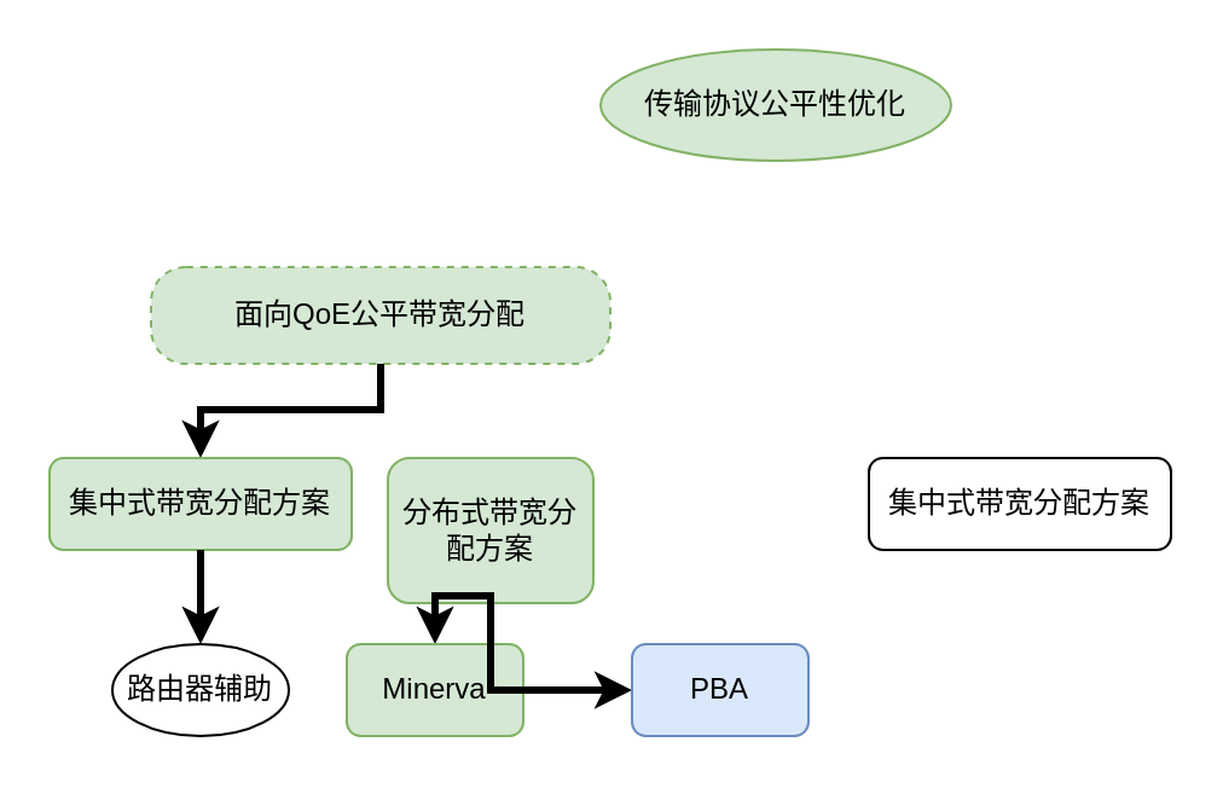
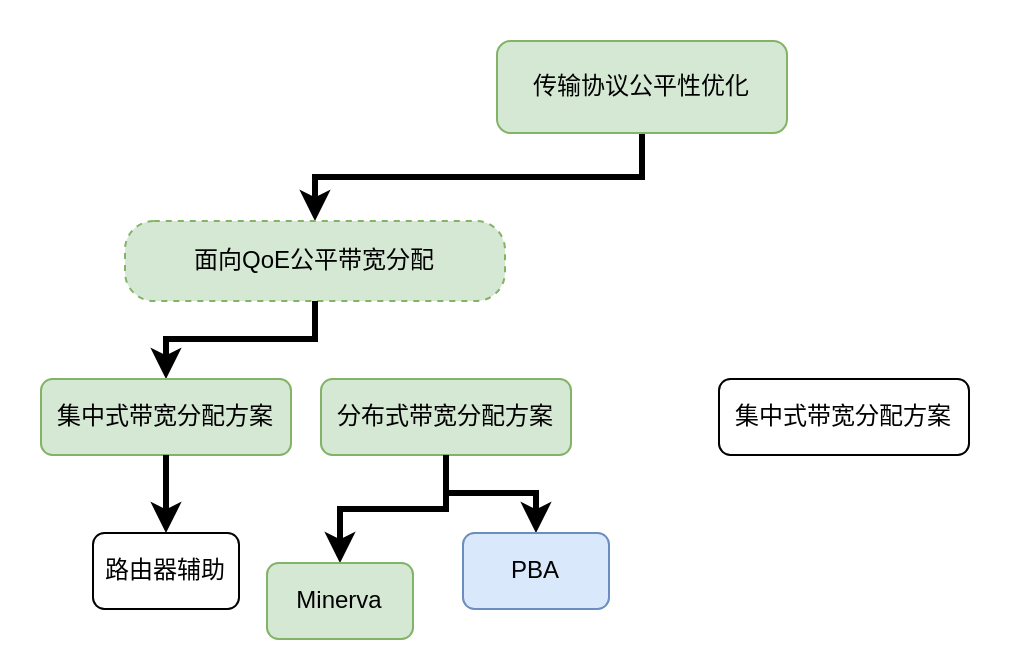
  <mxCell id="0" />
  <mxCell id="1" parent="0" />
- <mxCell id="3" value="传输协议公平性优化" style="ellipse;whiteSpace=wrap;html=1;fillColor=#d5e8d4;strokeColor=#82b366;" vertex="1" parent="1"><mxGeometry x="248" y="20" width="145" height="46" as="geometry" /></mxCell>
+ <mxCell id="2" style="edgeStyle=orthogonalEdgeStyle;rounded=0;orthogonalLoop=1;jettySize=auto;html=1;exitX=0.5;exitY=1;exitDx=0;exitDy=0;entryX=0.5;entryY=0;entryDx=0;entryDy=0;strokeWidth=3;" edge="1" parent="1" source="3" target="4"><mxGeometry relative="1" as="geometry" /></mxCell>
+ <mxCell id="3" value="传输协议公平性优化" style="rounded=1;whiteSpace=wrap;html=1;fillColor=#d5e8d4;strokeColor=#82b366;" vertex="1" parent="1"><mxGeometry x="248" y="20" width="145" height="46" as="geometry" /></mxCell>
  <mxCell id="4" value="面向QoE公平带宽分配" style="rounded=1;whiteSpace=wrap;html=1;arcSize=36;fillColor=#d5e8d4;strokeColor=#82b366;dashed=1;" vertex="1" parent="1"><mxGeometry x="62" y="110" width="190" height="40" as="geometry" /></mxCell>
  <mxCell id="5" style="edgeStyle=orthogonalEdgeStyle;rounded=0;orthogonalLoop=1;jettySize=auto;html=1;exitX=0.5;exitY=0;exitDx=0;exitDy=0;entryX=0.5;entryY=1;entryDx=0;entryDy=0;startArrow=classic;startFill=1;endArrow=none;endFill=0;strokeWidth=3;" edge="1" parent="1" source="6" target="4"><mxGeometry relative="1" as="geometry" /></mxCell>
  <mxCell id="6" value="集中式带宽分配方案" style="rounded=1;whiteSpace=wrap;html=1;fillColor=#d5e8d4;strokeColor=#82b366;" vertex="1" parent="1"><mxGeometry x="20" y="189" width="125" height="38" as="geometry" /></mxCell>
- <mxCell id="7" value="分布式带宽分配方案" style="rounded=1;whiteSpace=wrap;html=1;fillColor=#d5e8d4;strokeColor=#82b366;" vertex="1" parent="1"><mxGeometry x="160" y="189" width="85" height="60" as="geometry" /></mxCell>
+ <mxCell id="7" value="分布式带宽分配方案" style="rounded=1;whiteSpace=wrap;html=1;fillColor=#d5e8d4;strokeColor=#82b366;" vertex="1" parent="1"><mxGeometry x="160" y="189" width="125" height="38" as="geometry" /></mxCell>
  <mxCell id="8" value="集中式带宽分配方案" style="rounded=1;whiteSpace=wrap;html=1;" vertex="1" parent="1"><mxGeometry x="359" y="189" width="125" height="38" as="geometry" /></mxCell>
  <mxCell id="9" style="edgeStyle=orthogonalEdgeStyle;rounded=0;orthogonalLoop=1;jettySize=auto;html=1;entryX=0.5;entryY=1;entryDx=0;entryDy=0;startArrow=classic;startFill=1;endArrow=none;endFill=0;strokeWidth=3;" edge="1" parent="1" source="10" target="6"><mxGeometry relative="1" as="geometry" /></mxCell>
- <mxCell id="10" value="路由器辅助" style="ellipse;whiteSpace=wrap;html=1;" vertex="1" parent="1"><mxGeometry x="46" y="266" width="73" height="38" as="geometry" /></mxCell>
+ <mxCell id="10" value="路由器辅助" style="rounded=1;whiteSpace=wrap;html=1;" vertex="1" parent="1"><mxGeometry x="46" y="266" width="73" height="38" as="geometry" /></mxCell>
  <mxCell id="11" style="edgeStyle=orthogonalEdgeStyle;rounded=0;orthogonalLoop=1;jettySize=auto;html=1;entryX=0.5;entryY=1;entryDx=0;entryDy=0;startArrow=classic;startFill=1;endArrow=none;endFill=0;strokeWidth=3;" edge="1" parent="1" source="12" target="7"><mxGeometry relative="1" as="geometry" /></mxCell>
- <mxCell id="12" value="Minerva" style="rounded=1;whiteSpace=wrap;html=1;fillColor=#d5e8d4;strokeColor=#82b366;" vertex="1" parent="1"><mxGeometry x="143" y="266" width="73" height="38" as="geometry" /></mxCell>
+ <mxCell id="12" value="Minerva" style="rounded=1;whiteSpace=wrap;html=1;fillColor=#d5e8d4;strokeColor=#82b366;" vertex="1" parent="1"><mxGeometry x="133" y="281" width="73" height="38" as="geometry" /></mxCell>
  <mxCell id="13" style="edgeStyle=orthogonalEdgeStyle;rounded=0;orthogonalLoop=1;jettySize=auto;html=1;entryX=0.5;entryY=1;entryDx=0;entryDy=0;startArrow=classic;startFill=1;endArrow=none;endFill=0;strokeWidth=3;" edge="1" parent="1" source="14" target="7"><mxGeometry relative="1" as="geometry" /></mxCell>
- <mxCell id="14" value="PBA" style="rounded=1;whiteSpace=wrap;html=1;fillColor=#dae8fc;strokeColor=#6c8ebf;" vertex="1" parent="1"><mxGeometry x="261" y="266" width="73" height="38" as="geometry" /></mxCell>
+ <mxCell id="14" value="PBA" style="rounded=1;whiteSpace=wrap;html=1;fillColor=#dae8fc;strokeColor=#6c8ebf;" vertex="1" parent="1"><mxGeometry x="231" y="266" width="73" height="38" as="geometry" /></mxCell>
